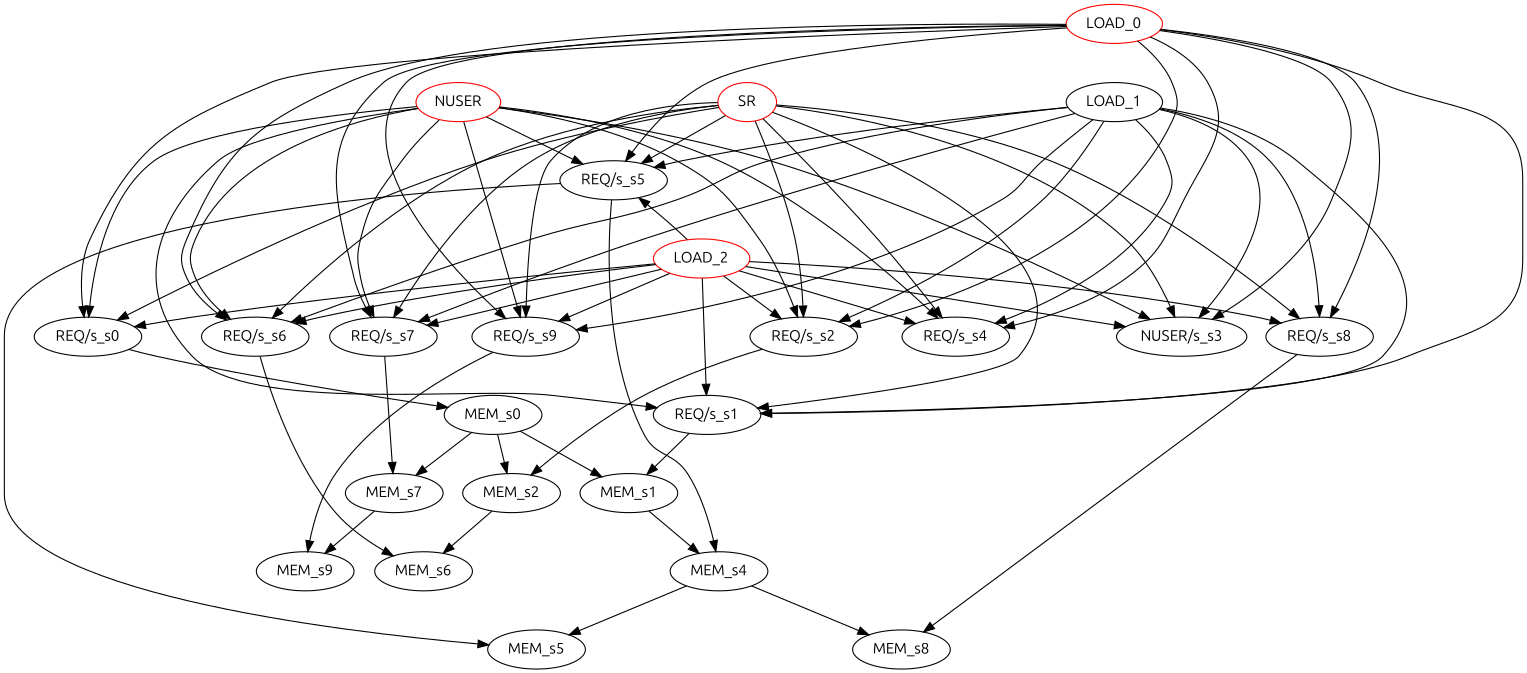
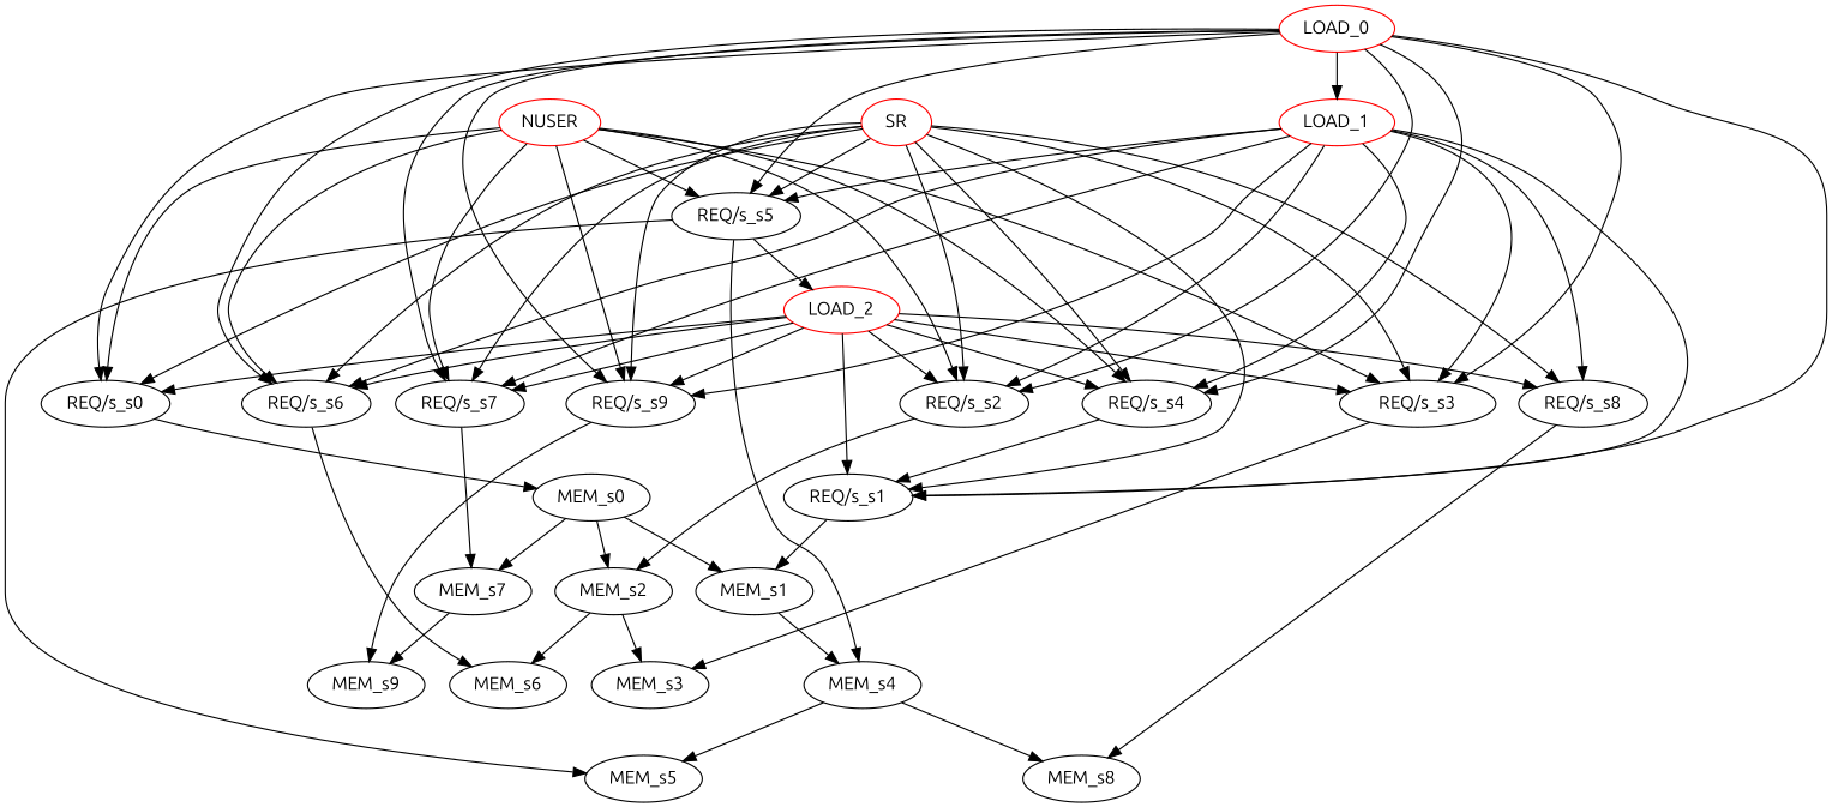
  strict digraph {
    fontname=Ubuntu
    node [color=black fontname=Ubuntu]
    edge [fontname=Ubuntu]
    NUSER [color=red]
    "REQ/s_s0"
    "REQ/s_s1"
    "REQ/s_s2"
-   "REQ/s_s3" [label="NUSER/s_s3"]
+   "REQ/s_s3"
    "REQ/s_s4"
    "REQ/s_s5"
    "REQ/s_s6"
    "REQ/s_s7"
    "REQ/s_s9"
    MEM_s0
    MEM_s1
    MEM_s2
+   MEM_s3
    MEM_s4
    MEM_s5
    MEM_s6
    MEM_s7
    "REQ/s_s8"
    MEM_s8
    MEM_s9
    LOAD_0 [color=red]
-   LOAD_1
+   LOAD_1 [color=red]
    LOAD_2 [color=red]
    SR [color=red]
    NUSER -> "REQ/s_s0"
-   NUSER -> "REQ/s_s1"
+   "REQ/s_s4" -> "REQ/s_s1"
    NUSER -> "REQ/s_s2"
    NUSER -> "REQ/s_s3"
    NUSER -> "REQ/s_s4"
    NUSER -> "REQ/s_s5"
    NUSER -> "REQ/s_s6"
    NUSER -> "REQ/s_s7"
    NUSER -> "REQ/s_s9"
    "REQ/s_s0" -> MEM_s0
    "REQ/s_s1" -> MEM_s1
    "REQ/s_s2" -> MEM_s2
+   "REQ/s_s3" -> MEM_s3
    "REQ/s_s5" -> MEM_s4
    "REQ/s_s5" -> MEM_s5
    "REQ/s_s6" -> MEM_s6
    "REQ/s_s7" -> MEM_s7
    "REQ/s_s9" -> MEM_s9
    MEM_s0 -> MEM_s1
    MEM_s0 -> MEM_s2
    MEM_s0 -> MEM_s7
    MEM_s1 -> MEM_s4
+   MEM_s2 -> MEM_s3
    MEM_s2 -> MEM_s6
    MEM_s4 -> MEM_s5
    MEM_s4 -> MEM_s8
    MEM_s7 -> MEM_s9
    "REQ/s_s8" -> MEM_s8
    LOAD_0 -> "REQ/s_s0"
    LOAD_0 -> "REQ/s_s1"
    LOAD_0 -> "REQ/s_s2"
    LOAD_0 -> "REQ/s_s3"
    LOAD_0 -> "REQ/s_s4"
    LOAD_0 -> "REQ/s_s5"
    LOAD_0 -> "REQ/s_s6"
    LOAD_0 -> "REQ/s_s7"
    LOAD_0 -> "REQ/s_s9"
-   LOAD_0 -> "REQ/s_s8"
+   LOAD_0 -> LOAD_1
    LOAD_1 -> "REQ/s_s1"
    LOAD_1 -> "REQ/s_s2"
    LOAD_1 -> "REQ/s_s3"
    LOAD_1 -> "REQ/s_s4"
    LOAD_1 -> "REQ/s_s5"
    LOAD_1 -> "REQ/s_s6"
    LOAD_1 -> "REQ/s_s7"
    LOAD_1 -> "REQ/s_s9"
    LOAD_1 -> "REQ/s_s8"
    LOAD_2 -> "REQ/s_s0"
    LOAD_2 -> "REQ/s_s1"
    LOAD_2 -> "REQ/s_s2"
    LOAD_2 -> "REQ/s_s3"
    LOAD_2 -> "REQ/s_s4"
-   LOAD_2 -> "REQ/s_s5"
+   "REQ/s_s5" -> LOAD_2
    LOAD_2 -> "REQ/s_s6"
    LOAD_2 -> "REQ/s_s7"
    LOAD_2 -> "REQ/s_s9"
    LOAD_2 -> "REQ/s_s8"
    SR -> "REQ/s_s0"
    SR -> "REQ/s_s1"
    SR -> "REQ/s_s2"
    SR -> "REQ/s_s3"
    SR -> "REQ/s_s4"
    SR -> "REQ/s_s5"
    SR -> "REQ/s_s6"
    SR -> "REQ/s_s7"
    SR -> "REQ/s_s9"
    SR -> "REQ/s_s8"
  }
